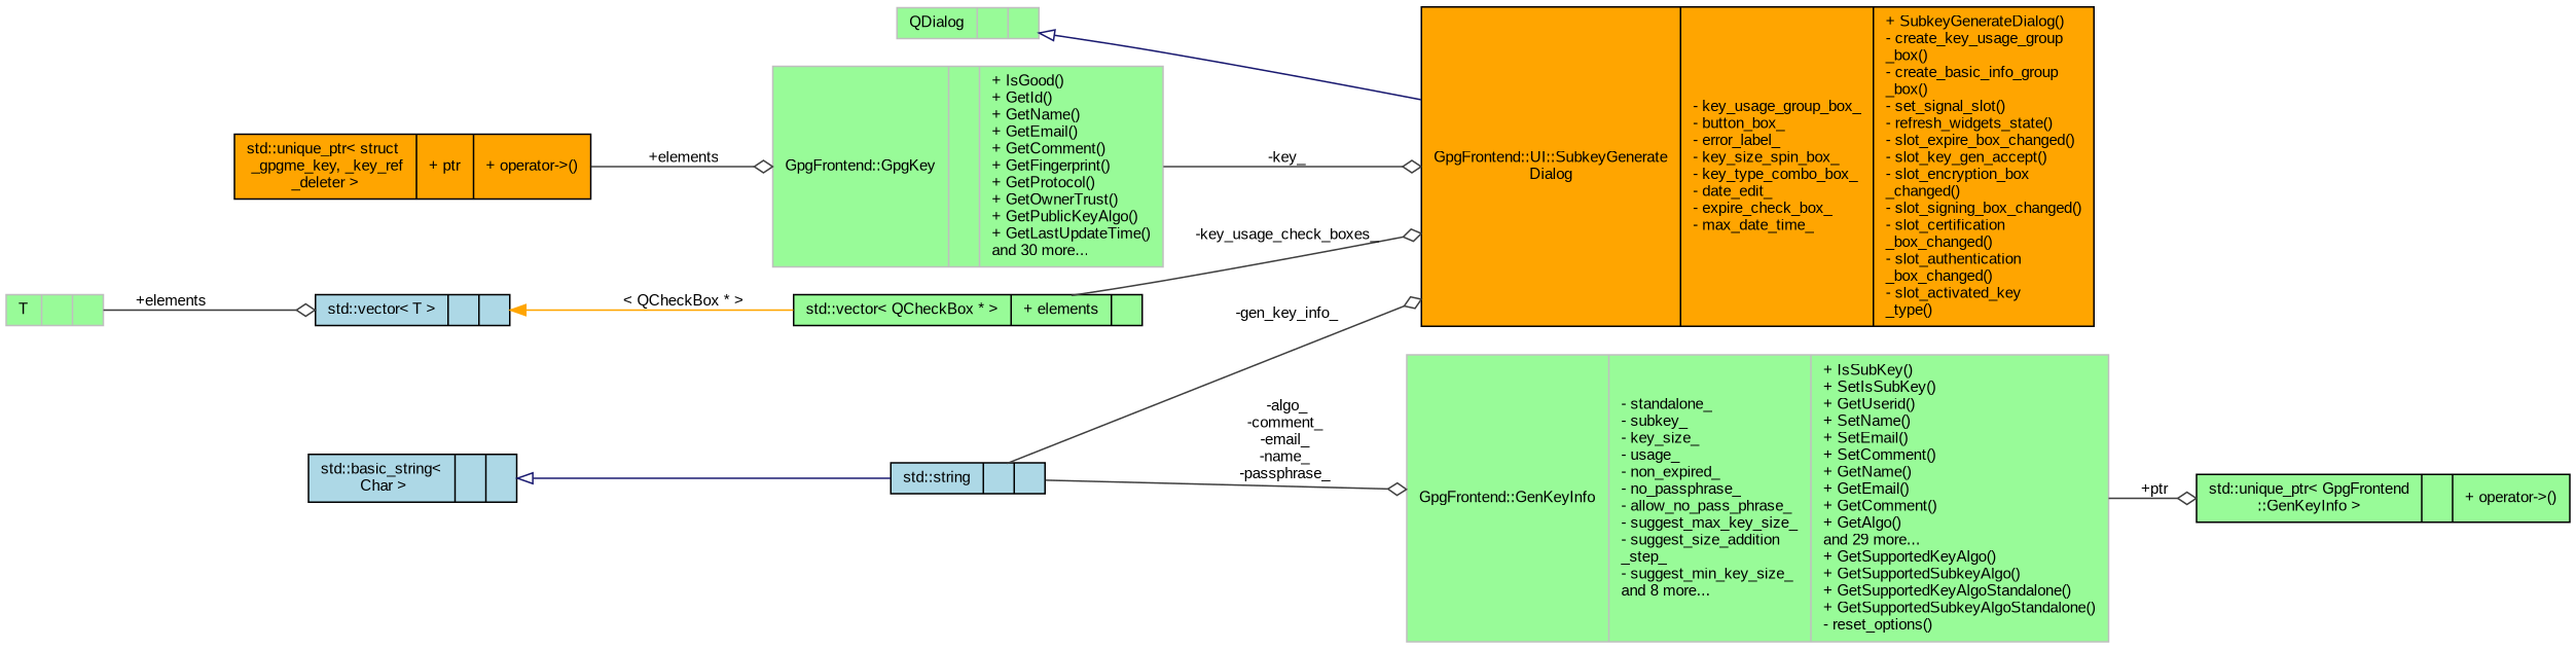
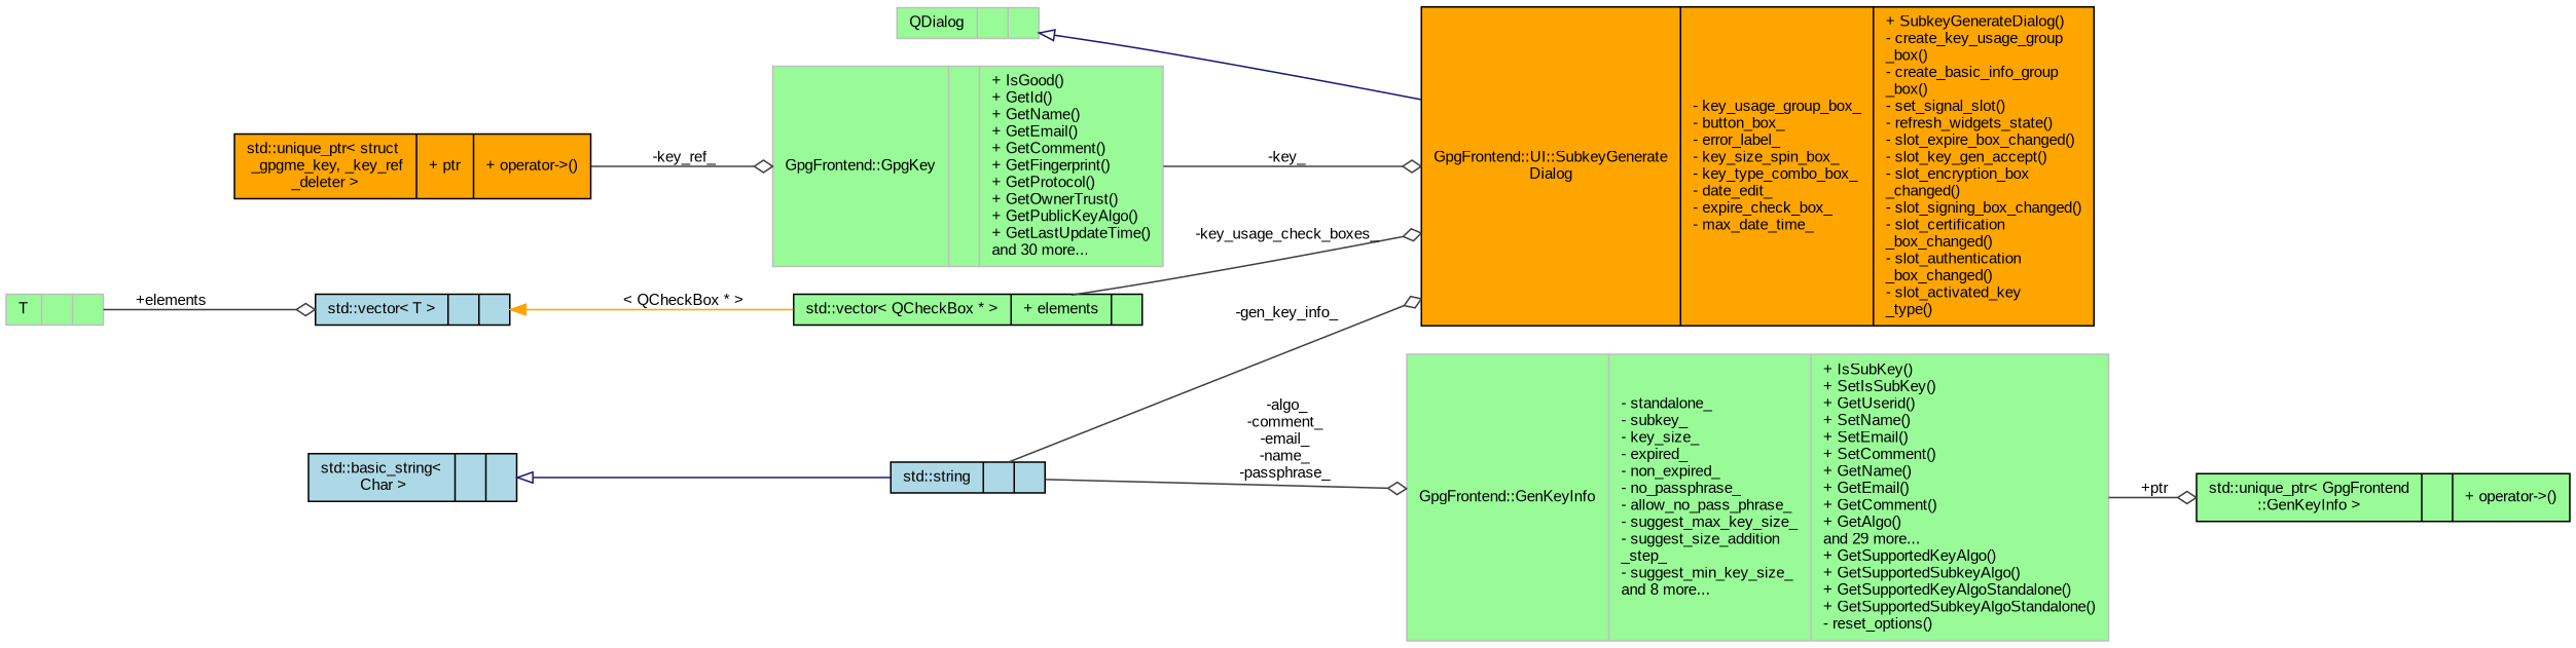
  digraph {
    fontname="Liberation Sans"
    rankdir=LR
    node [color=black fillcolor=palegreen fontname="Liberation Sans" fontsize=10 shape=record style=filled]
    edge [color=grey25 fontname="Liberation Sans" fontsize=10 labelfontname=Helvetica labelfontsize=10 style=solid arrowhead=odiamond]
    n1 [fillcolor=orange fontcolor=black height=0.2 label="{GpgFrontend::UI::SubkeyGenerate\lDialog\n|- key_usage_group_box_\l- button_box_\l- error_label_\l- key_size_spin_box_\l- key_type_combo_box_\l- date_edit_\l- expire_check_box_\l- max_date_time_\l|+ SubkeyGenerateDialog()\l- create_key_usage_group\l_box()\l- create_basic_info_group\l_box()\l- set_signal_slot()\l- refresh_widgets_state()\l- slot_expire_box_changed()\l- slot_key_gen_accept()\l- slot_encryption_box\l_changed()\l- slot_signing_box_changed()\l- slot_certification\l_box_changed()\l- slot_authentication\l_box_changed()\l- slot_activated_key\l_type()\l}" width=0.4]
    n2 [color=grey75 height=0.2 label="{QDialog\n||}" width=0.4]
    n3 [color=grey75 height=0.2 label="{GpgFrontend::GpgKey\n||+ IsGood()\l+ GetId()\l+ GetName()\l+ GetEmail()\l+ GetComment()\l+ GetFingerprint()\l+ GetProtocol()\l+ GetOwnerTrust()\l+ GetPublicKeyAlgo()\l+ GetLastUpdateTime()\land 30 more...\l}" width=0.4]
    n4 [fillcolor=orange height=0.2 label="{std::unique_ptr\< struct\l _gpgme_key, _key_ref\l_deleter \>\n|+ ptr\l|+ operator-\>()\l}" width=0.4]
    n5 [height=0.2 label="{std::unique_ptr\< GpgFrontend\l::GenKeyInfo \>\n||+ operator-\>()\l}" width=0.4]
    n6 [color=grey75 height=0.2 label="{T\n||}" width=0.4]
    n7 [fillcolor=lightblue height=0.2 label="{std::vector\< T \>\n||}" width=0.4]
    n8 [height=0.2 label="{std::vector\< QCheckBox * \>\n|+ elements\l|}" width=0.4]
-   n9 [color=grey75 height=0.2 label="{GpgFrontend::GenKeyInfo\n|- standalone_\l- subkey_\l- key_size_\l- usage_\l- non_expired_\l- no_passphrase_\l- allow_no_pass_phrase_\l- suggest_max_key_size_\l- suggest_size_addition\l_step_\l- suggest_min_key_size_\land 8 more...\l|+ IsSubKey()\l+ SetIsSubKey()\l+ GetUserid()\l+ SetName()\l+ SetEmail()\l+ SetComment()\l+ GetName()\l+ GetEmail()\l+ GetComment()\l+ GetAlgo()\land 29 more...\l+ GetSupportedKeyAlgo()\l+ GetSupportedSubkeyAlgo()\l+ GetSupportedKeyAlgoStandalone()\l+ GetSupportedSubkeyAlgoStandalone()\l- reset_options()\l}" width=0.4]
+   n9 [color=grey75 height=0.2 label="{GpgFrontend::GenKeyInfo\n|- standalone_\l- subkey_\l- key_size_\l- expired_\l- non_expired_\l- no_passphrase_\l- allow_no_pass_phrase_\l- suggest_max_key_size_\l- suggest_size_addition\l_step_\l- suggest_min_key_size_\land 8 more...\l|+ IsSubKey()\l+ SetIsSubKey()\l+ GetUserid()\l+ SetName()\l+ SetEmail()\l+ SetComment()\l+ GetName()\l+ GetEmail()\l+ GetComment()\l+ GetAlgo()\land 29 more...\l+ GetSupportedKeyAlgo()\l+ GetSupportedSubkeyAlgo()\l+ GetSupportedKeyAlgoStandalone()\l+ GetSupportedSubkeyAlgoStandalone()\l- reset_options()\l}" width=0.4]
    n10 [fillcolor=lightblue height=0.2 label="{std::string\n||}" width=0.4]
    n11 [fillcolor=lightblue height=0.2 label="{std::basic_string\<\l Char \>\n||}" width=0.4]
    n2 -> n1 [arrowtail=onormal color=midnightblue dir=back arrowhead=""]
    n3 -> n1 [label=" -key_"]
-   n4 -> n3 [label=" +elements"]
+   n4 -> n3 [label=" -key_ref_"]
    n6 -> n7 [label=" +elements"]
    n7 -> n8 [color=orange dir=back label=" \< QCheckBox * \>" arrowhead=""]
    n8 -> n1 [label=" -key_usage_check_boxes_"]
    n9 -> n5 [label=" +ptr"]
    n10 -> n1 [label=" -gen_key_info_"]
    n10 -> n9 [label=" -algo_\n-comment_\n-email_\n-name_\n-passphrase_"]
    n11 -> n10 [arrowtail=onormal color=midnightblue dir=back arrowhead=""]
  }
